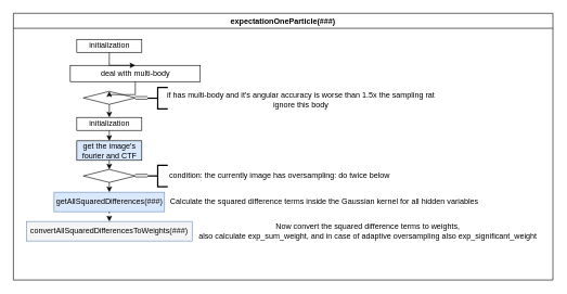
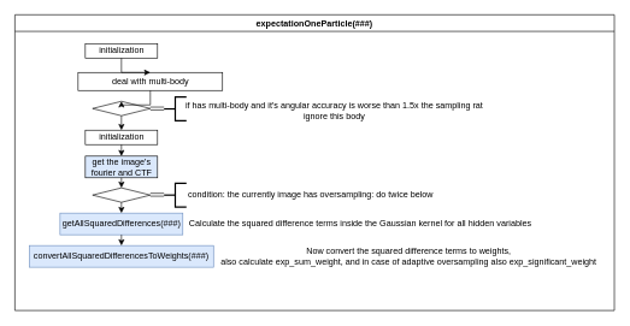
  <mxCell id="0" />
  <mxCell id="1" parent="0" />
  <mxCell id="2" value="expectationOneParticle(###)" style="swimlane;" vertex="1" parent="1"><mxGeometry x="20" y="20" width="830" height="410" as="geometry" /></mxCell>
  <mxCell id="3" value="initialization" style="rounded=0;whiteSpace=wrap;html=1;" vertex="1" parent="2"><mxGeometry x="97.5" y="40" width="100" height="20" as="geometry" /></mxCell>
  <mxCell id="4" value="deal with multi-body" style="rounded=0;whiteSpace=wrap;html=1;" vertex="1" parent="2"><mxGeometry x="87.5" y="80" width="200" height="25" as="geometry" /></mxCell>
  <mxCell id="5" style="edgeStyle=orthogonalEdgeStyle;rounded=0;orthogonalLoop=1;jettySize=auto;html=1;exitX=0.5;exitY=1;exitDx=0;exitDy=0;entryX=0.5;entryY=0;entryDx=0;entryDy=0;" edge="1" parent="2" source="3" target="4"><mxGeometry relative="1" as="geometry" /></mxCell>
  <mxCell id="6" value="" style="rhombus;whiteSpace=wrap;html=1;" vertex="1" parent="2"><mxGeometry x="107.5" y="120" width="80" height="20" as="geometry" /></mxCell>
  <mxCell id="7" style="edgeStyle=orthogonalEdgeStyle;rounded=0;orthogonalLoop=1;jettySize=auto;html=1;exitX=0.5;exitY=1;exitDx=0;exitDy=0;entryX=0.5;entryY=0;entryDx=0;entryDy=0;" edge="1" parent="2" source="4" target="6"><mxGeometry relative="1" as="geometry" /></mxCell>
  <mxCell id="8" value="" style="strokeWidth=2;html=1;shape=mxgraph.flowchart.annotation_2;align=left;labelPosition=right;pointerEvents=1;" vertex="1" parent="2"><mxGeometry x="206.5" y="114" width="31" height="33" as="geometry" /></mxCell>
  <mxCell id="9" style="edgeStyle=orthogonalEdgeStyle;rounded=0;orthogonalLoop=1;jettySize=auto;html=1;exitX=1;exitY=0.5;exitDx=0;exitDy=0;entryX=0;entryY=0.5;entryDx=0;entryDy=0;entryPerimeter=0;shape=link;" edge="1" parent="2" source="6" target="8"><mxGeometry relative="1" as="geometry" /></mxCell>
  <mxCell id="10" value="if has multi-body and it's angular accuracy is worse than 1.5x the sampling rat&lt;br&gt;ignore this body" style="text;html=1;align=center;verticalAlign=middle;resizable=0;points=[];autosize=1;strokeColor=none;" vertex="1" parent="2"><mxGeometry x="226.5" y="118" width="430" height="30" as="geometry" /></mxCell>
  <mxCell id="11" value="initialization" style="rounded=0;whiteSpace=wrap;html=1;" vertex="1" parent="2"><mxGeometry x="97.5" y="160" width="100" height="20" as="geometry" /></mxCell>
  <mxCell id="12" style="edgeStyle=orthogonalEdgeStyle;rounded=0;orthogonalLoop=1;jettySize=auto;html=1;exitX=0.5;exitY=1;exitDx=0;exitDy=0;entryX=0.5;entryY=0;entryDx=0;entryDy=0;" edge="1" parent="2" source="6" target="11"><mxGeometry relative="1" as="geometry" /></mxCell>
  <mxCell id="13" value="get the image's fourier and CTF" style="rounded=0;whiteSpace=wrap;html=1;fillColor=#dae8fc;" vertex="1" parent="2"><mxGeometry x="97.5" y="196" width="100" height="30" as="geometry" /></mxCell>
  <mxCell id="14" style="edgeStyle=orthogonalEdgeStyle;rounded=0;orthogonalLoop=1;jettySize=auto;html=1;exitX=0.5;exitY=1;exitDx=0;exitDy=0;entryX=0.5;entryY=0;entryDx=0;entryDy=0;" edge="1" parent="2" source="11" target="13"><mxGeometry relative="1" as="geometry" /></mxCell>
  <mxCell id="15" value="" style="rhombus;whiteSpace=wrap;html=1;" vertex="1" parent="2"><mxGeometry x="107.5" y="240" width="80" height="20" as="geometry" /></mxCell>
  <mxCell id="16" style="edgeStyle=orthogonalEdgeStyle;rounded=0;orthogonalLoop=1;jettySize=auto;html=1;exitX=0.5;exitY=1;exitDx=0;exitDy=0;entryX=0.5;entryY=0;entryDx=0;entryDy=0;" edge="1" parent="2" source="13" target="15"><mxGeometry relative="1" as="geometry" /></mxCell>
  <mxCell id="17" style="edgeStyle=orthogonalEdgeStyle;rounded=0;orthogonalLoop=1;jettySize=auto;html=1;exitX=1;exitY=0.5;exitDx=0;exitDy=0;entryX=0;entryY=0.5;entryDx=0;entryDy=0;entryPerimeter=0;shape=link;" edge="1" parent="2" target="18"><mxGeometry relative="1" as="geometry"><mxPoint x="187.5" y="249.5" as="sourcePoint" /></mxGeometry></mxCell>
  <mxCell id="18" value="condition: the currently image has oversampling: do twice below" style="strokeWidth=2;html=1;shape=mxgraph.flowchart.annotation_2;align=left;labelPosition=right;pointerEvents=1;" vertex="1" parent="2"><mxGeometry x="206.5" y="233.5" width="31" height="33" as="geometry" /></mxCell>
  <mxCell id="19" value="getAllSquaredDifferences(###)" style="rounded=0;whiteSpace=wrap;html=1;fillColor=#dae8fc;strokeColor=#6c8ebf;" vertex="1" parent="2"><mxGeometry x="62.5" y="275" width="170" height="30" as="geometry" /></mxCell>
  <mxCell id="20" style="edgeStyle=orthogonalEdgeStyle;rounded=0;orthogonalLoop=1;jettySize=auto;html=1;exitX=0.5;exitY=1;exitDx=0;exitDy=0;entryX=0.5;entryY=0;entryDx=0;entryDy=0;" edge="1" parent="2" source="15" target="19"><mxGeometry relative="1" as="geometry" /></mxCell>
  <mxCell id="21" value="Calculate the squared difference terms inside the Gaussian kernel for all hidden variables" style="text;html=1;align=center;verticalAlign=middle;resizable=0;points=[];autosize=1;strokeColor=none;" vertex="1" parent="2"><mxGeometry x="232.5" y="280" width="490" height="20" as="geometry" /></mxCell>
- <mxCell id="22" value="convertAllSquaredDifferencesToWeights(###)" style="rounded=0;whiteSpace=wrap;html=1;fillColor=#f5f5f5;strokeColor=#6c8ebf;" vertex="1" parent="2"><mxGeometry x="20" y="320" width="255" height="30" as="geometry" /></mxCell>
- <mxCell id="23" style="edgeStyle=orthogonalEdgeStyle;rounded=0;orthogonalLoop=1;jettySize=auto;html=1;exitX=0.5;exitY=1;exitDx=0;exitDy=0;entryX=0.5;entryY=0;entryDx=0;entryDy=0;dashed=1;" edge="1" parent="2" source="19" target="22"><mxGeometry relative="1" as="geometry" /></mxCell>
+ <mxCell id="22" value="convertAllSquaredDifferencesToWeights(###)" style="rounded=0;whiteSpace=wrap;html=1;fillColor=#dae8fc;strokeColor=#6c8ebf;" vertex="1" parent="2"><mxGeometry x="20" y="320" width="255" height="30" as="geometry" /></mxCell>
+ <mxCell id="23" style="edgeStyle=orthogonalEdgeStyle;rounded=0;orthogonalLoop=1;jettySize=auto;html=1;exitX=0.5;exitY=1;exitDx=0;exitDy=0;entryX=0.5;entryY=0;entryDx=0;entryDy=0;" edge="1" parent="2" source="19" target="22"><mxGeometry relative="1" as="geometry" /></mxCell>
  <mxCell id="24" value="&lt;div&gt;Now convert the squared difference terms to weights,&lt;/div&gt;&lt;div&gt;also calculate exp_sum_weight, and in case of adaptive oversampling also exp_significant_weight&lt;/div&gt;" style="text;html=1;align=center;verticalAlign=middle;resizable=0;points=[];autosize=1;strokeColor=none;" vertex="1" parent="2"><mxGeometry x="275" y="320" width="540" height="30" as="geometry" /></mxCell>
